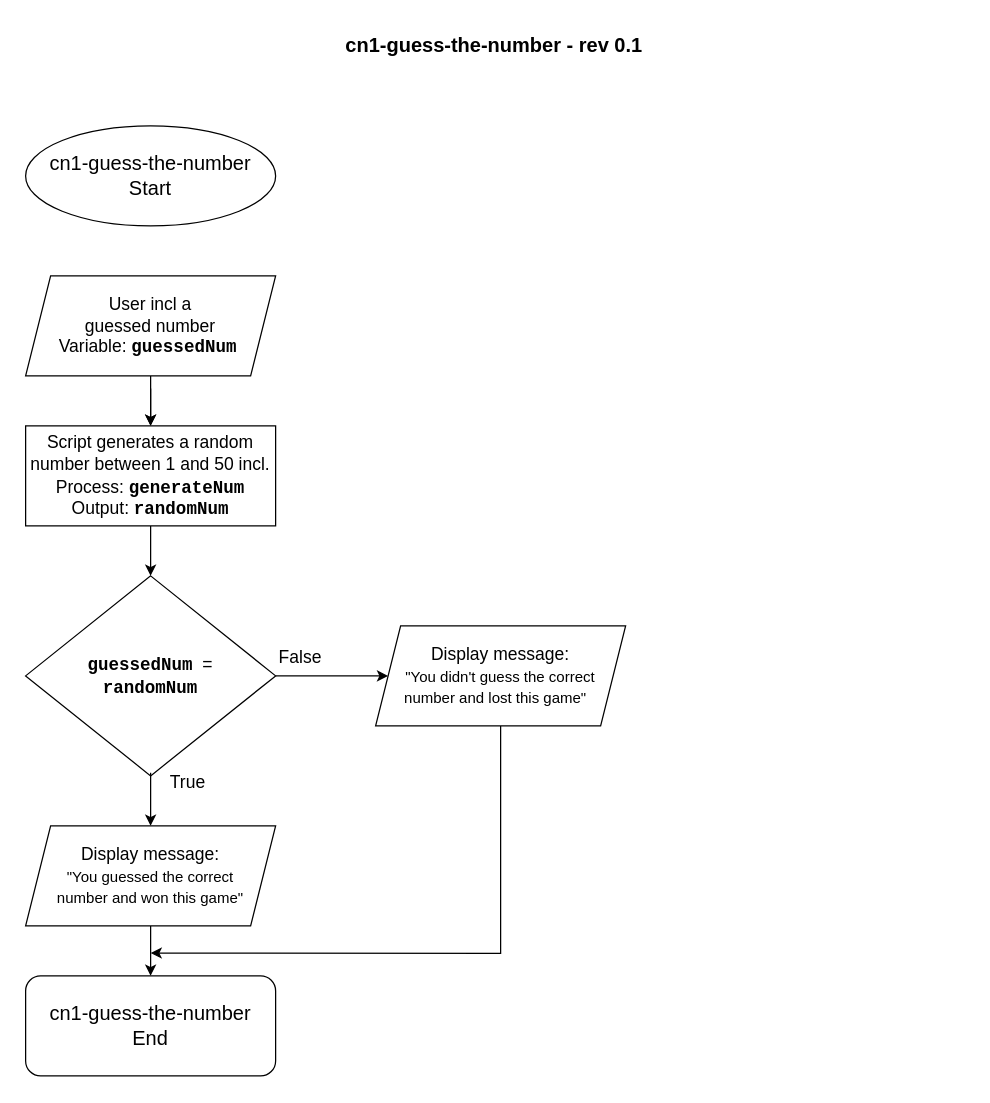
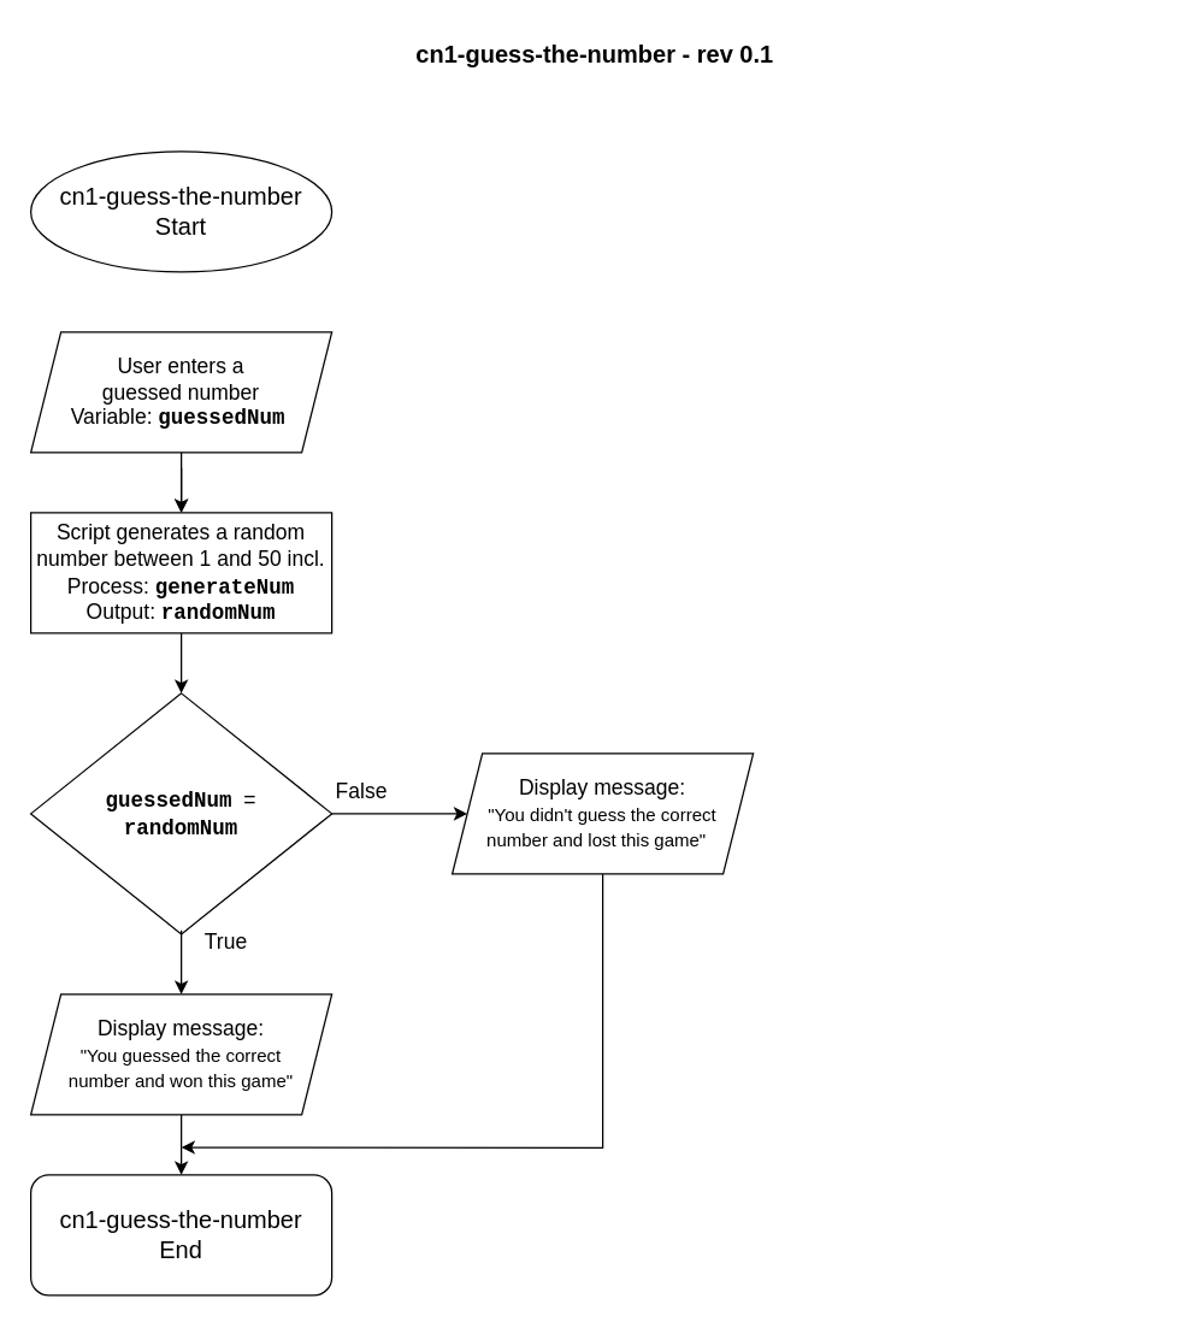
  <mxCell id="0" />
  <mxCell id="1" parent="0" />
  <mxCell id="2" value="&lt;h2 id=&quot;blob-path&quot; class=&quot;breadcrumb flex-auto flex-self-center min-width-0 text-normal mx-2 width-full width-md-auto flex-order-1 flex-md-order-none mt-3 mt-md-0&quot; style=&quot;box-sizing: border-box ; margin: 0px 8px ; font-size: 16px ; background-color: rgb(255 , 255 , 255) ; width: auto ; min-width: 0px&quot;&gt;&lt;span class=&quot;final-path&quot; style=&quot;box-sizing: border-box ; font-weight: normal&quot;&gt;cn1-guess-the-number&lt;/span&gt;&lt;/h2&gt;&lt;div&gt;&lt;span class=&quot;final-path&quot; style=&quot;box-sizing: border-box&quot;&gt;&lt;font style=&quot;font-size: 16px&quot;&gt;Start&lt;/font&gt;&lt;/span&gt;&lt;/div&gt;" style="ellipse;whiteSpace=wrap;html=1;" vertex="1" parent="1"><mxGeometry x="20" y="100" width="200" height="80" as="geometry" /></mxCell>
  <mxCell id="3" value="&lt;h2 id=&quot;blob-path&quot; class=&quot;breadcrumb flex-auto flex-self-center min-width-0 text-normal mx-2 width-full width-md-auto flex-order-1 flex-md-order-none mt-3 mt-md-0&quot; style=&quot;box-sizing: border-box ; margin-bottom: 0px ; font-size: 16px ; font-family: , &amp;#34;blinkmacsystemfont&amp;#34; , &amp;#34;segoe ui&amp;#34; , &amp;#34;helvetica&amp;#34; , &amp;#34;arial&amp;#34; , sans-serif , &amp;#34;apple color emoji&amp;#34; , &amp;#34;segoe ui emoji&amp;#34; ; background-color: rgb(255 , 255 , 255) ; margin-top: 0px ; font-weight: 400 ; width: auto ; min-width: 0px ; margin-right: 8px ; margin-left: 8px&quot;&gt;&lt;span class=&quot;final-path&quot; style=&quot;box-sizing: border-box ; font-weight: 600&quot;&gt;cn1-guess-the-number - rev 0.1&lt;/span&gt;&lt;/h2&gt;" style="text;html=1;strokeColor=none;fillColor=none;align=center;verticalAlign=middle;whiteSpace=wrap;rounded=0;" vertex="1" parent="1"><mxGeometry x="20" y="20" width="750" height="30" as="geometry" /></mxCell>
  <mxCell id="4" value="" style="edgeStyle=orthogonalEdgeStyle;rounded=0;orthogonalLoop=1;jettySize=auto;html=1;fontFamily=Helvetica;fontSize=12;" edge="1" parent="1" source="5" target="6"><mxGeometry relative="1" as="geometry" /></mxCell>
- <mxCell id="5" value="&lt;font style=&quot;font-size: 14px&quot;&gt;User incl a &lt;br&gt;guessed number&lt;br&gt;Variable:&amp;nbsp;&lt;font face=&quot;Courier New&quot;&gt;&lt;b&gt;guessedNum&lt;/b&gt;&lt;/font&gt;&amp;nbsp;&lt;/font&gt;" style="shape=parallelogram;perimeter=parallelogramPerimeter;whiteSpace=wrap;html=1;fixedSize=1;" vertex="1" parent="1"><mxGeometry x="20" y="220" width="200" height="80" as="geometry" /></mxCell>
+ <mxCell id="5" value="&lt;font style=&quot;font-size: 14px&quot;&gt;User enters a &lt;br&gt;guessed number&lt;br&gt;Variable:&amp;nbsp;&lt;font face=&quot;Courier New&quot;&gt;&lt;b&gt;guessedNum&lt;/b&gt;&lt;/font&gt;&amp;nbsp;&lt;/font&gt;" style="shape=parallelogram;perimeter=parallelogramPerimeter;whiteSpace=wrap;html=1;fixedSize=1;" vertex="1" parent="1"><mxGeometry x="20" y="220" width="200" height="80" as="geometry" /></mxCell>
  <mxCell id="6" value="&lt;font face=&quot;Helvetica&quot;&gt;Script generates a random number between 1 and 50 incl.&lt;br&gt;Process:&amp;nbsp;&lt;/font&gt;&lt;b&gt;generateNum&lt;/b&gt;&lt;br&gt;&lt;font face=&quot;Helvetica&quot;&gt;Output: &lt;/font&gt;&lt;b&gt;randomNum&lt;/b&gt;" style="rounded=0;whiteSpace=wrap;html=1;fontFamily=Courier New;fontSize=14;" vertex="1" parent="1"><mxGeometry x="20" y="340" width="200" height="80" as="geometry" /></mxCell>
  <mxCell id="7" value="&lt;font face=&quot;Courier New&quot;&gt;&lt;b&gt;guessedNum&lt;/b&gt;&lt;/font&gt;&lt;span&gt;&amp;nbsp; =&lt;br&gt;&lt;/span&gt;&lt;b style=&quot;font-family: &amp;#34;courier new&amp;#34;&quot;&gt;randomNum&lt;/b&gt;&lt;span&gt;&lt;br&gt;&lt;/span&gt;" style="rhombus;whiteSpace=wrap;html=1;fontFamily=Helvetica;fontSize=14;" vertex="1" parent="1"><mxGeometry x="20" y="460" width="200" height="160" as="geometry" /></mxCell>
  <mxCell id="8" value="True" style="text;html=1;strokeColor=none;fillColor=none;align=center;verticalAlign=middle;whiteSpace=wrap;rounded=0;fontFamily=Helvetica;fontSize=14;" vertex="1" parent="1"><mxGeometry x="120" y="610" width="60" height="30" as="geometry" /></mxCell>
  <mxCell id="9" value="Display message:&lt;br&gt;&lt;font style=&quot;font-size: 12px&quot;&gt;&quot;You guessed the correct&lt;br&gt;number and won this game&quot;&lt;/font&gt;" style="shape=parallelogram;perimeter=parallelogramPerimeter;whiteSpace=wrap;html=1;fixedSize=1;fontFamily=Helvetica;fontSize=14;" vertex="1" parent="1"><mxGeometry x="20" y="660" width="200" height="80" as="geometry" /></mxCell>
  <mxCell id="10" value="&lt;h2 id=&quot;blob-path&quot; class=&quot;breadcrumb flex-auto flex-self-center min-width-0 text-normal mx-2 width-full width-md-auto flex-order-1 flex-md-order-none mt-3 mt-md-0&quot; style=&quot;box-sizing: border-box ; margin: 0px 8px ; font-size: 16px ; background-color: rgb(255 , 255 , 255) ; width: auto ; min-width: 0px&quot;&gt;&lt;span class=&quot;final-path&quot; style=&quot;box-sizing: border-box ; font-weight: normal&quot;&gt;cn1-guess-the-number&lt;/span&gt;&lt;/h2&gt;&lt;div&gt;&lt;span class=&quot;final-path&quot; style=&quot;box-sizing: border-box&quot;&gt;&lt;font style=&quot;font-size: 16px&quot;&gt;End&lt;/font&gt;&lt;/span&gt;&lt;/div&gt;" style="whiteSpace=wrap;html=1;rounded=1;" vertex="1" parent="1"><mxGeometry x="20" y="780" width="200" height="80" as="geometry" /></mxCell>
  <mxCell id="11" value="False" style="text;html=1;strokeColor=none;fillColor=none;align=center;verticalAlign=middle;whiteSpace=wrap;rounded=0;fontFamily=Helvetica;fontSize=14;" vertex="1" parent="1"><mxGeometry x="210" y="510" width="60" height="30" as="geometry" /></mxCell>
  <mxCell id="12" value="Display message:&lt;br&gt;&lt;font style=&quot;font-size: 12px&quot;&gt;&quot;You didn't guess the correct&lt;br&gt;number and lost this game&quot;&lt;/font&gt;&amp;nbsp;&amp;nbsp;" style="shape=parallelogram;perimeter=parallelogramPerimeter;whiteSpace=wrap;html=1;fixedSize=1;fontFamily=Helvetica;fontSize=14;" vertex="1" parent="1"><mxGeometry x="300" y="500" width="200" height="80" as="geometry" /></mxCell>
  <mxCell id="13" value="" style="endArrow=classic;html=1;rounded=0;fontFamily=Helvetica;fontSize=12;exitX=0.5;exitY=1;exitDx=0;exitDy=0;entryX=0.5;entryY=0;entryDx=0;entryDy=0;" edge="1" parent="1" source="9" target="10"><mxGeometry width="50" height="50" relative="1" as="geometry"><mxPoint x="280" y="740" as="sourcePoint" /><mxPoint x="330" y="690" as="targetPoint" /></mxGeometry></mxCell>
  <mxCell id="14" value="" style="endArrow=classic;html=1;rounded=0;fontFamily=Helvetica;fontSize=12;entryX=0.5;entryY=0;entryDx=0;entryDy=0;" edge="1" parent="1" target="6"><mxGeometry width="50" height="50" relative="1" as="geometry"><mxPoint x="120" y="310" as="sourcePoint" /><mxPoint x="130" y="230" as="targetPoint" /></mxGeometry></mxCell>
  <mxCell id="15" value="" style="endArrow=classic;html=1;rounded=0;fontFamily=Helvetica;fontSize=12;entryX=0.5;entryY=0;entryDx=0;entryDy=0;" edge="1" parent="1" target="7"><mxGeometry width="50" height="50" relative="1" as="geometry"><mxPoint x="120" y="420" as="sourcePoint" /><mxPoint x="140" y="240" as="targetPoint" /></mxGeometry></mxCell>
  <mxCell id="16" value="" style="endArrow=classic;html=1;rounded=0;fontFamily=Helvetica;fontSize=12;exitX=0;exitY=0.25;exitDx=0;exitDy=0;entryX=0.5;entryY=0;entryDx=0;entryDy=0;" edge="1" parent="1" source="8" target="9"><mxGeometry width="50" height="50" relative="1" as="geometry"><mxPoint x="150" y="210" as="sourcePoint" /><mxPoint x="150" y="250" as="targetPoint" /></mxGeometry></mxCell>
  <mxCell id="17" value="" style="endArrow=classic;html=1;rounded=0;fontFamily=Helvetica;fontSize=12;exitX=1;exitY=0.5;exitDx=0;exitDy=0;entryX=0;entryY=0.5;entryDx=0;entryDy=0;" edge="1" parent="1" source="7" target="12"><mxGeometry width="50" height="50" relative="1" as="geometry"><mxPoint x="240" y="600" as="sourcePoint" /><mxPoint x="270" y="590" as="targetPoint" /></mxGeometry></mxCell>
  <mxCell id="18" value="" style="endArrow=classic;html=1;rounded=0;fontFamily=Helvetica;fontSize=12;exitX=0.5;exitY=1;exitDx=0;exitDy=0;" edge="1" parent="1" source="12"><mxGeometry width="50" height="50" relative="1" as="geometry"><mxPoint x="235" y="550" as="sourcePoint" /><mxPoint x="120" y="761.778" as="targetPoint" /><Array as="points"><mxPoint x="400" y="762" /></Array></mxGeometry></mxCell>
